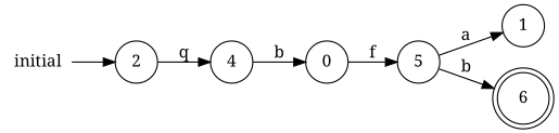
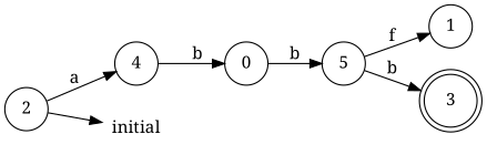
  digraph {
    fontname="Noto Serif"
    rankdir=LR
    node [fontname="Noto Serif" shape=circle]
    edge [fontname="Noto Serif"]
    0 [height=0.5 width=0.5]
    5 [height=0.5 width=0.5]
    1 [height=0.5 width=0.5]
-   3 [height=0.61111 shape=doublecircle width=0.61111 label=6]
+   3 [height=0.61111 shape=doublecircle width=0.61111]
    2 [height=0.5 width=0.5]
    4 [height=0.5 width=0.5]
    initial [height=0.5 shape=plaintext width=0.75]
-   0 -> 5 [label=f]
-   5 -> 1 [label=a]
+   0 -> 5 [label=b]
+   5 -> 1 [label=f]
    5 -> 3 [label=b]
-   2 -> 4 [label=q]
+   2 -> 4 [label=a]
    4 -> 0 [label=b]
-   initial -> 2
+   2 -> initial
  }
